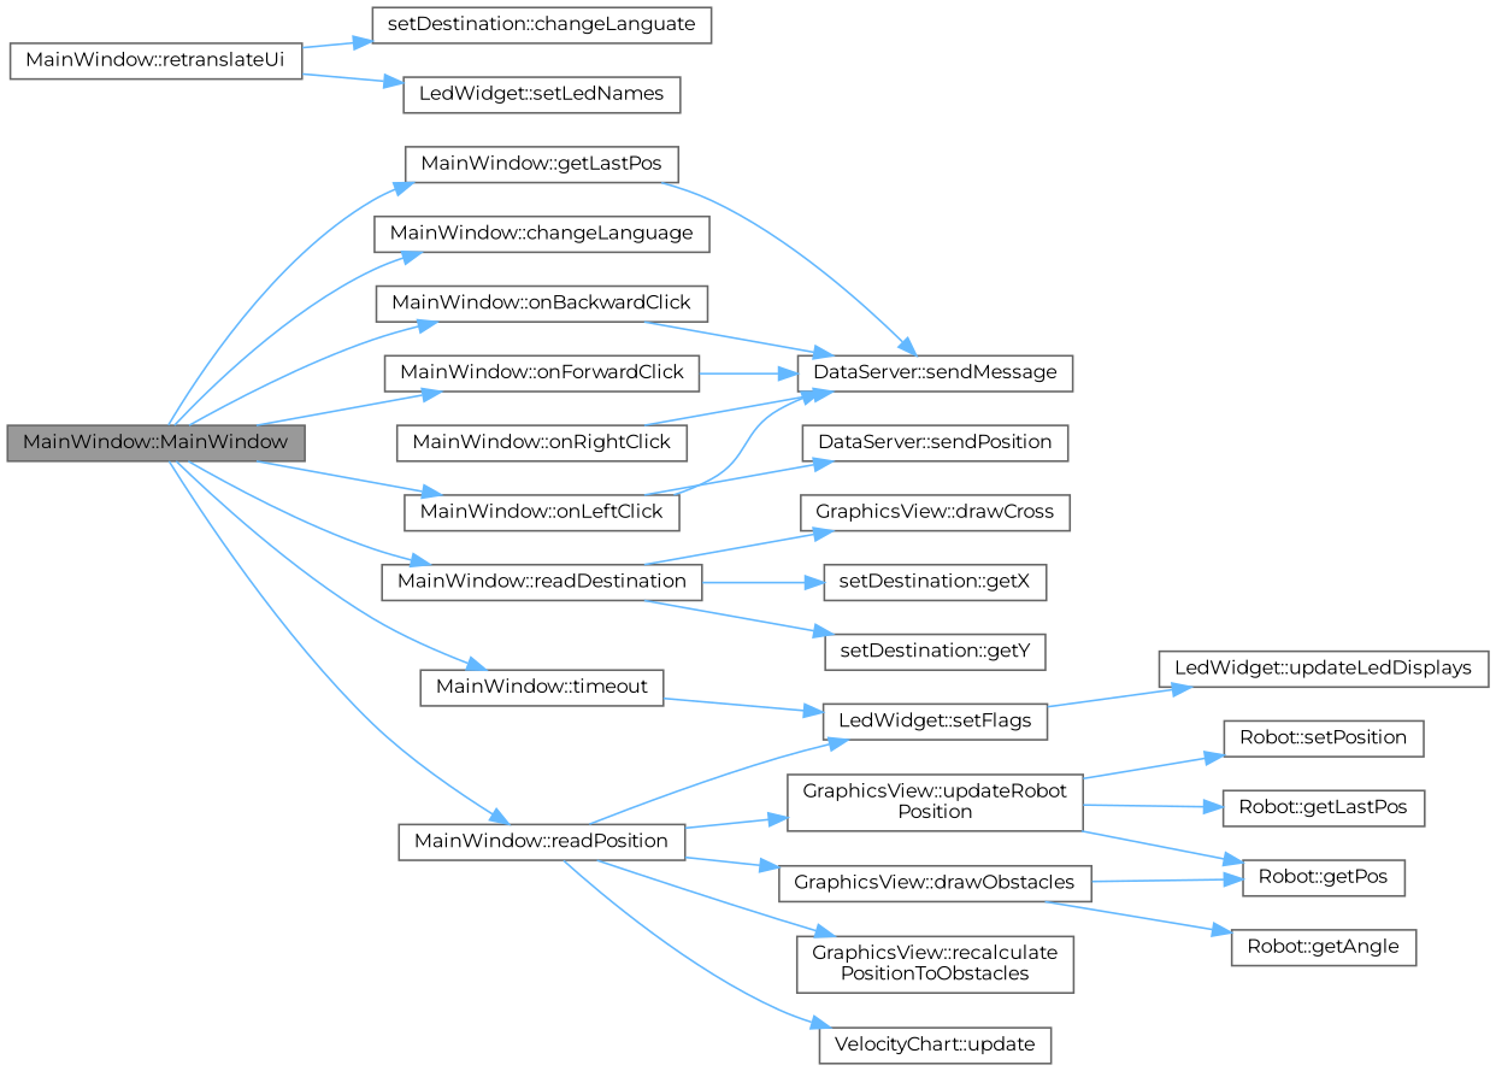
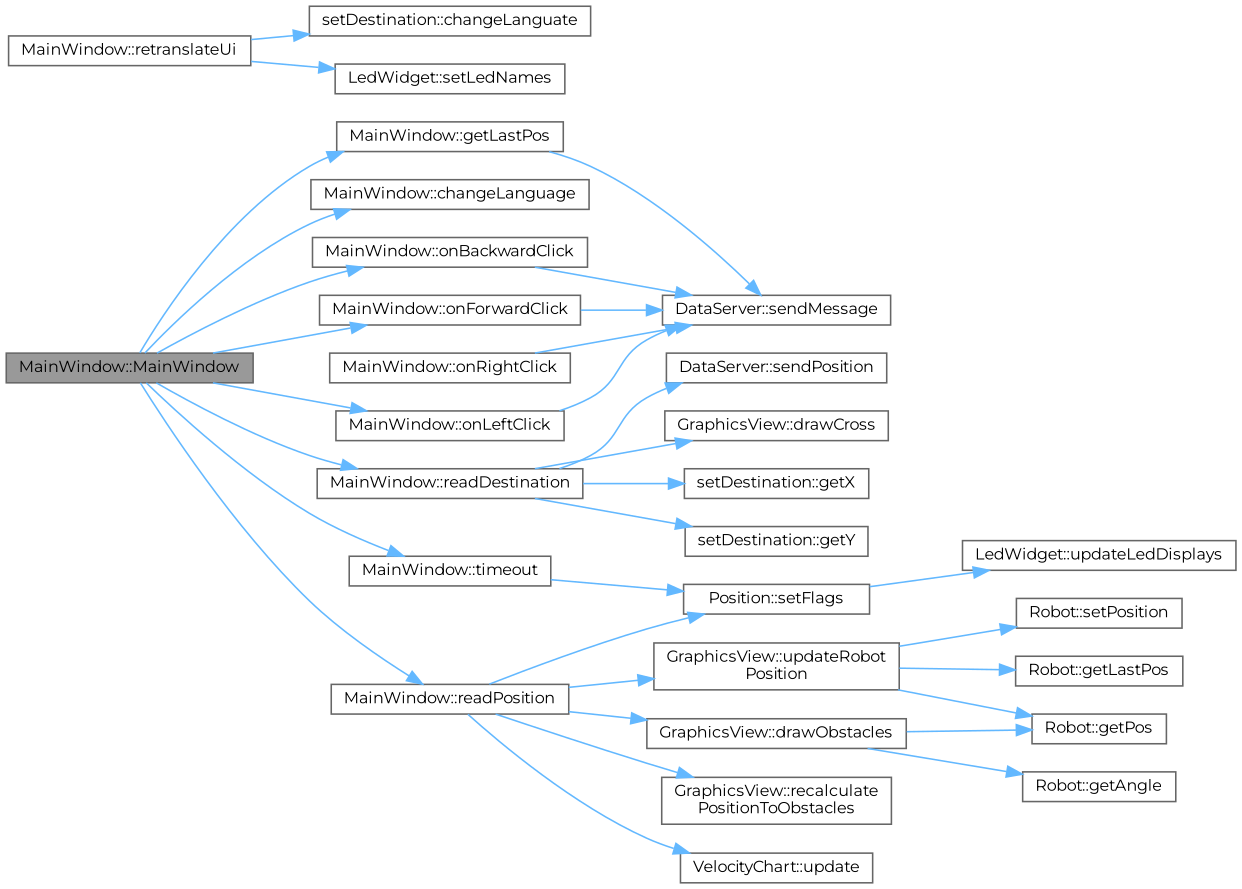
  digraph {
    fontname=Montserrat
    rankdir=LR
    node [color=grey40 fillcolor=white fontname=Montserrat fontsize=10 shape=box style=filled]
    edge [color=steelblue1 fontname=Montserrat fontsize=10 labelfontname=Helvetica labelfontsize=10 style=solid]
    n1 [color=gray40 fillcolor=grey60 fontcolor=black height=0.2 label="MainWindow::MainWindow" width=0.4]
    n2 [height=0.2 label="MainWindow::changeLanguage" width=0.4]
    n3 [height=0.2 label="MainWindow::onBackwardClick" width=0.4]
    n4 [height=0.2 label="MainWindow::onForwardClick" width=0.4]
    n5 [height=0.2 label="MainWindow::onLeftClick" width=0.4]
    n6 [height=0.2 label="MainWindow::getLastPos" width=0.4]
    n7 [height=0.2 label="MainWindow::readDestination" width=0.4]
    n8 [height=0.2 label="MainWindow::readPosition" width=0.4]
    n9 [height=0.2 label="MainWindow::timeout" width=0.4]
    n10 [height=0.2 label="DataServer::sendMessage" width=0.4]
    n11 [height=0.2 label="MainWindow::onRightClick" width=0.4]
    n12 [height=0.2 label="GraphicsView::drawCross" width=0.4]
    n13 [height=0.2 label="setDestination::getX" width=0.4]
    n14 [height=0.2 label="setDestination::getY" width=0.4]
    n15 [height=0.2 label="DataServer::sendPosition" width=0.4]
    n16 [height=0.2 label="GraphicsView::drawObstacles" width=0.4]
    n17 [height=0.2 label="GraphicsView::recalculate\lPositionToObstacles" width=0.4]
-   n18 [height=0.2 label="LedWidget::setFlags" width=0.4]
+   n18 [height=0.2 label="Position::setFlags" width=0.4]
    n19 [height=0.2 label="VelocityChart::update" width=0.4]
    n20 [height=0.2 label="GraphicsView::updateRobot\lPosition" width=0.4]
    n21 [height=0.2 label="MainWindow::retranslateUi" width=0.4]
    n22 [height=0.2 label="setDestination::changeLanguate" width=0.4]
    n23 [height=0.2 label="LedWidget::setLedNames" width=0.4]
    n24 [height=0.2 label="Robot::getAngle" width=0.4]
    n25 [height=0.2 label="Robot::getPos" width=0.4]
    n26 [height=0.2 label="LedWidget::updateLedDisplays" width=0.4]
    n27 [height=0.2 label="Robot::getLastPos" width=0.4]
    n28 [height=0.2 label="Robot::setPosition" width=0.4]
    n1 -> n2
    n1 -> n3
    n1 -> n4
    n1 -> n5
    n1 -> n6
    n1 -> n7
    n1 -> n8
    n1 -> n9
    n3 -> n10
    n4 -> n10
    n5 -> n10
    n6 -> n10
    n7 -> n12
    n7 -> n13
    n7 -> n14
-   n5 -> n15
+   n7 -> n15
    n8 -> n16
    n8 -> n17
    n8 -> n18
    n8 -> n19
    n8 -> n20
    n9 -> n18
    n11 -> n10
    n16 -> n24
    n16 -> n25
    n18 -> n26
    n20 -> n25
    n20 -> n27
    n20 -> n28
    n21 -> n22
    n21 -> n23
  }
